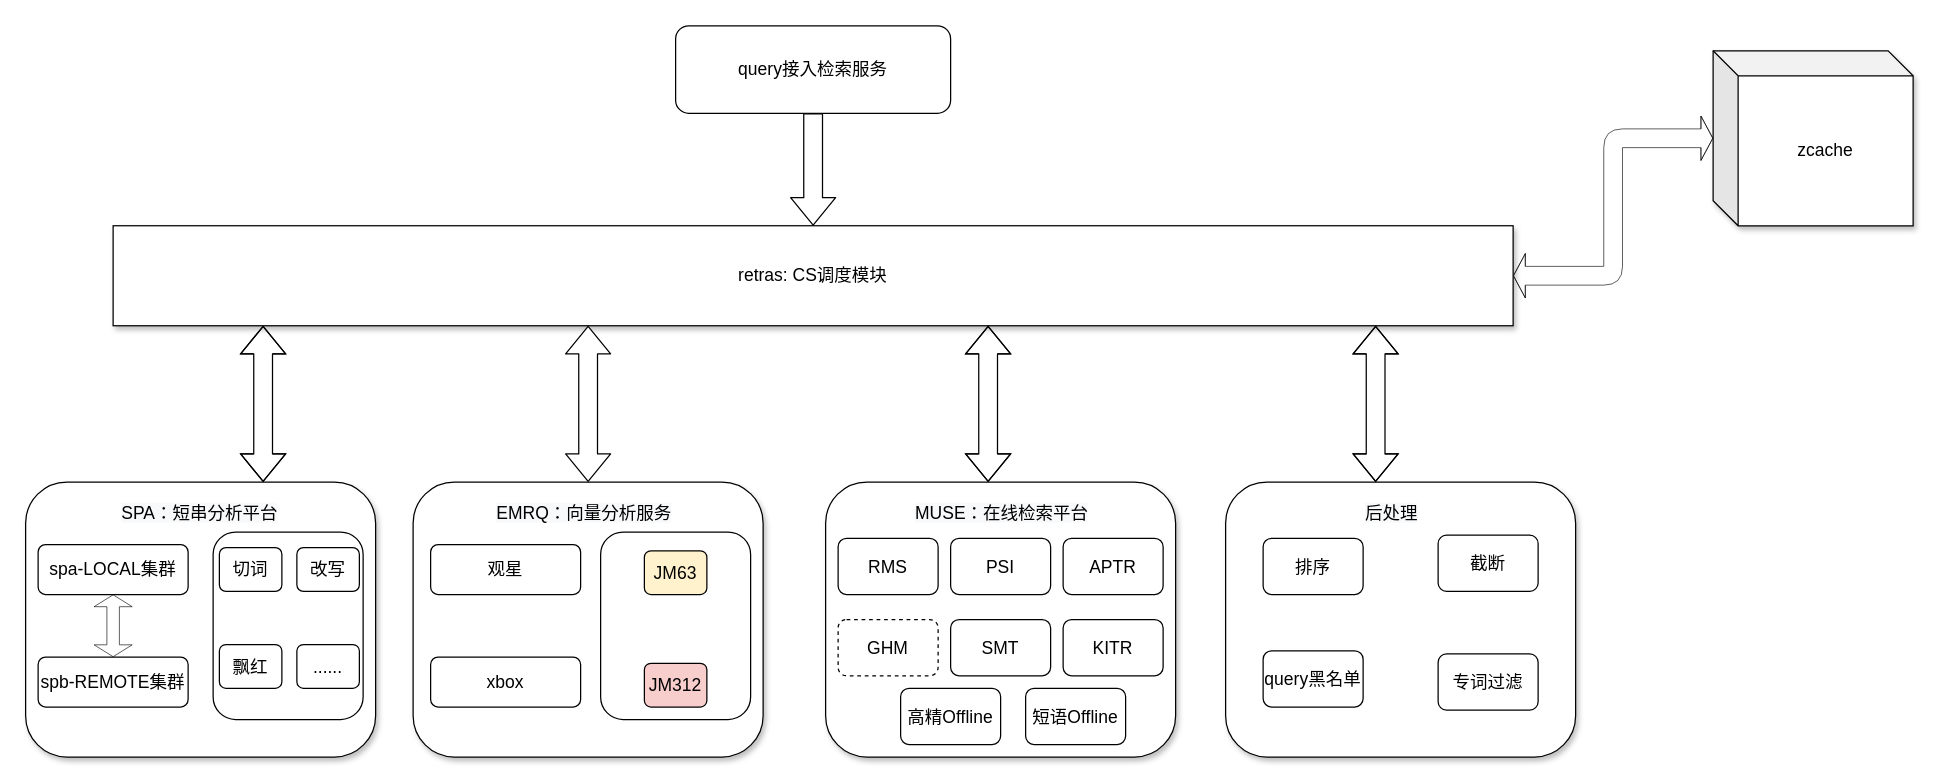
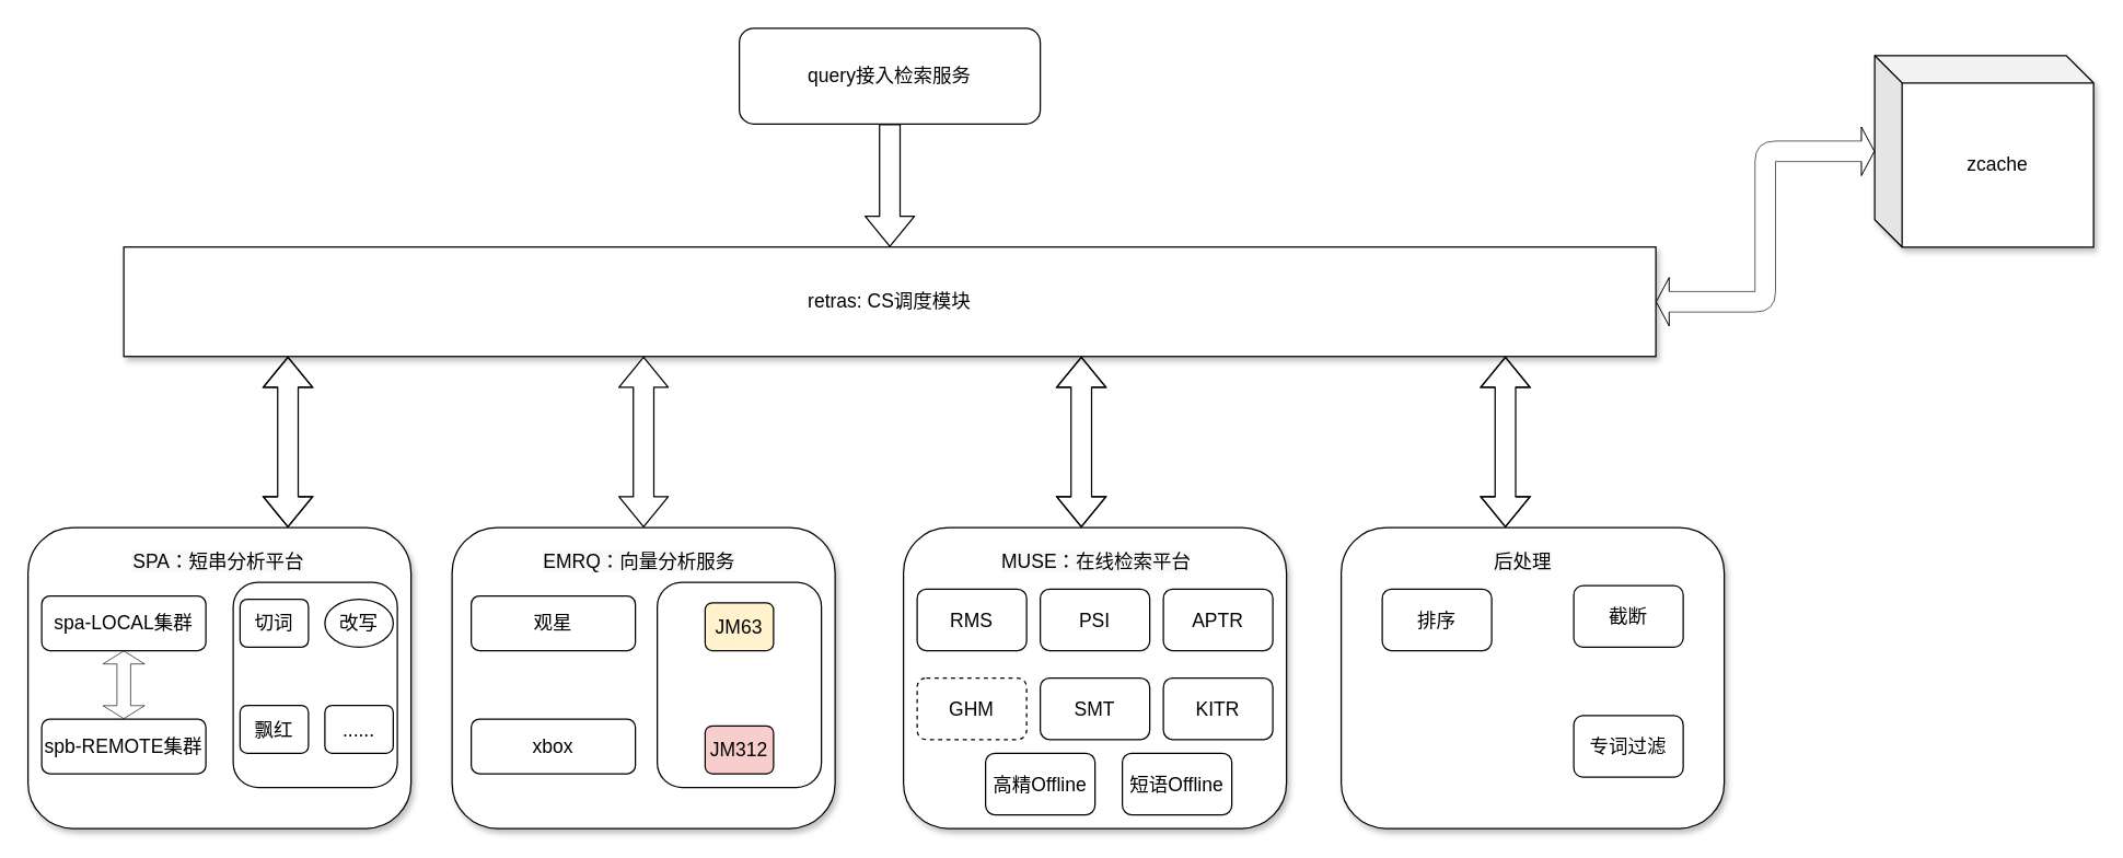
  <mxCell id="0" />
  <mxCell id="1" parent="0" />
  <mxCell id="2" style="edgeStyle=orthogonalEdgeStyle;shape=flexArrow;rounded=1;orthogonalLoop=1;jettySize=auto;html=1;fontSize=14;startArrow=block;endArrow=block;endFill=0;startSize=3;endSize=3;sourcePerimeterSpacing=0;strokeWidth=0.5;fillColor=#ffffff;width=15;" parent="1" source="6" target="18" edge="1"><mxGeometry relative="1" as="geometry"><mxPoint x="1340" y="185" as="targetPoint" /></mxGeometry></mxCell>
  <mxCell id="3" style="edgeStyle=orthogonalEdgeStyle;shape=flexArrow;rounded=1;orthogonalLoop=1;jettySize=auto;html=1;fontSize=14;startArrow=block;endArrow=block;endFill=0;startSize=7;endSize=7;sourcePerimeterSpacing=0;strokeWidth=1;targetPerimeterSpacing=0;fillColor=#ffffff;width=15;" parent="1" source="6" target="11" edge="1"><mxGeometry relative="1" as="geometry"><Array as="points"><mxPoint x="790" y="320" /><mxPoint x="790" y="320" /></Array></mxGeometry></mxCell>
  <mxCell id="4" style="edgeStyle=orthogonalEdgeStyle;shape=flexArrow;rounded=1;orthogonalLoop=1;jettySize=auto;html=1;fontSize=14;startArrow=block;endArrow=block;endFill=0;startSize=7;endSize=7;sourcePerimeterSpacing=0;strokeWidth=1;targetPerimeterSpacing=0;fillColor=#ffffff;width=15;" parent="1" source="6" target="13" edge="1"><mxGeometry relative="1" as="geometry"><Array as="points"><mxPoint x="1100" y="320" /><mxPoint x="1100" y="320" /></Array></mxGeometry></mxCell>
  <mxCell id="5" style="edgeStyle=orthogonalEdgeStyle;shape=flexArrow;rounded=1;orthogonalLoop=1;jettySize=auto;html=1;fontSize=14;startArrow=block;endArrow=block;endFill=0;startSize=7;endSize=7;sourcePerimeterSpacing=0;strokeWidth=1;targetPerimeterSpacing=0;fillColor=#ffffff;width=15;" parent="1" source="6" target="12" edge="1"><mxGeometry relative="1" as="geometry"><Array as="points"><mxPoint x="210" y="300" /><mxPoint x="210" y="300" /></Array></mxGeometry></mxCell>
  <mxCell id="6" value="retras: CS调度模块" style="rounded=0;whiteSpace=wrap;html=1;fontSize=14;shadow=1;sketch=0;glass=0;" parent="1" vertex="1"><mxGeometry x="90" y="180" width="1120" height="80" as="geometry" /></mxCell>
  <mxCell id="7" style="edgeStyle=orthogonalEdgeStyle;shape=flexArrow;rounded=1;orthogonalLoop=1;jettySize=auto;html=1;exitX=0.5;exitY=1;exitDx=0;exitDy=0;entryX=0.5;entryY=0;entryDx=0;entryDy=0;fontSize=14;endSize=7;startSize=7;targetPerimeterSpacing=0;strokeWidth=1;fillColor=#ffffff;width=15;" parent="1" source="8" target="6" edge="1"><mxGeometry relative="1" as="geometry" /></mxCell>
  <mxCell id="8" value="query接入检索服务" style="rounded=1;whiteSpace=wrap;html=1;fontSize=14;" parent="1" vertex="1"><mxGeometry x="540" y="20" width="220" height="70" as="geometry" /></mxCell>
  <mxCell id="9" style="edgeStyle=orthogonalEdgeStyle;shape=flexArrow;rounded=1;orthogonalLoop=1;jettySize=auto;html=1;fontSize=14;startArrow=block;endArrow=block;endFill=0;startSize=7;endSize=7;sourcePerimeterSpacing=0;strokeWidth=1;targetPerimeterSpacing=0;fillColor=#ffffff;width=15;" parent="1" source="10" target="6" edge="1"><mxGeometry relative="1" as="geometry"><Array as="points"><mxPoint x="470" y="230" /><mxPoint x="470" y="230" /></Array></mxGeometry></mxCell>
  <mxCell id="10" value="" style="rounded=1;whiteSpace=wrap;html=1;fontSize=14;shadow=1;glass=0;sketch=0;" parent="1" vertex="1"><mxGeometry x="330" y="385" width="280" height="220" as="geometry" /></mxCell>
  <mxCell id="11" value="" style="rounded=1;whiteSpace=wrap;html=1;fontSize=14;shadow=1;" parent="1" vertex="1"><mxGeometry x="660" y="385" width="280" height="220" as="geometry" /></mxCell>
  <mxCell id="12" value="" style="rounded=1;whiteSpace=wrap;html=1;fontSize=14;shadow=1;" parent="1" vertex="1"><mxGeometry x="20" y="385" width="280" height="220" as="geometry" /></mxCell>
  <mxCell id="13" value="" style="rounded=1;whiteSpace=wrap;html=1;fontSize=14;shadow=1;" parent="1" vertex="1"><mxGeometry x="980" y="385" width="280" height="220" as="geometry" /></mxCell>
  <mxCell id="14" style="edgeStyle=orthogonalEdgeStyle;shape=flexArrow;rounded=1;orthogonalLoop=1;jettySize=auto;html=1;fontSize=14;startArrow=block;endArrow=block;endFill=0;startSize=3;endSize=3;sourcePerimeterSpacing=0;strokeWidth=0.5;fillColor=#ffffff;" parent="1" source="15" target="16" edge="1"><mxGeometry relative="1" as="geometry" /></mxCell>
  <mxCell id="15" value="spa-LOCAL集群" style="rounded=1;whiteSpace=wrap;html=1;fontSize=14;" parent="1" vertex="1"><mxGeometry x="30" y="435" width="120" height="40" as="geometry" /></mxCell>
  <mxCell id="16" value="spb-REMOTE集群" style="rounded=1;whiteSpace=wrap;html=1;fontSize=14;" parent="1" vertex="1"><mxGeometry x="30" y="525" width="120" height="40" as="geometry" /></mxCell>
  <mxCell id="17" value="&lt;meta charset=&quot;utf-8&quot; style=&quot;font-size: 14px;&quot;&gt;&lt;span style=&quot;color: rgb(0, 0, 0); font-family: helvetica; font-size: 14px; font-style: normal; font-weight: 400; letter-spacing: normal; text-align: center; text-indent: 0px; text-transform: none; word-spacing: 0px; background-color: rgb(248, 249, 250); display: inline; float: none;&quot;&gt;SPA：短串分析平台&lt;/span&gt;" style="text;whiteSpace=wrap;html=1;fontSize=14;" parent="1" vertex="1"><mxGeometry x="95" y="395" width="130" height="30" as="geometry" /></mxCell>
  <mxCell id="18" value="zcache" style="shape=cube;whiteSpace=wrap;html=1;boundedLbl=1;backgroundOutline=1;darkOpacity=0.05;darkOpacity2=0.1;rounded=1;shadow=1;glass=0;sketch=0;fontSize=14;" parent="1" vertex="1"><mxGeometry x="1370" y="40" width="160" height="140" as="geometry" /></mxCell>
  <mxCell id="19" value="&lt;span style=&quot;color: rgb(0 , 0 , 0) ; font-family: &amp;#34;helvetica&amp;#34; ; font-size: 14px ; font-style: normal ; font-weight: 400 ; letter-spacing: normal ; text-align: center ; text-indent: 0px ; text-transform: none ; word-spacing: 0px ; background-color: rgb(248 , 249 , 250) ; display: inline ; float: none&quot;&gt;EMRQ：向量分析服务&lt;/span&gt;" style="text;whiteSpace=wrap;html=1;fontSize=14;" parent="1" vertex="1"><mxGeometry x="394.5" y="395" width="151" height="30" as="geometry" /></mxCell>
  <mxCell id="20" value="" style="rounded=1;whiteSpace=wrap;html=1;shadow=0;glass=0;sketch=0;fontSize=14;gradientColor=none;" parent="1" vertex="1"><mxGeometry x="170" y="425" width="120" height="150" as="geometry" /></mxCell>
  <mxCell id="21" value="切词" style="rounded=1;whiteSpace=wrap;html=1;shadow=0;glass=0;sketch=0;fontSize=14;" parent="1" vertex="1"><mxGeometry x="175" y="437.5" width="50" height="35" as="geometry" /></mxCell>
- <mxCell id="22" value="改写" style="rounded=1;whiteSpace=wrap;html=1;shadow=0;glass=0;sketch=0;fontSize=14;" parent="1" vertex="1"><mxGeometry x="237" y="437.5" width="50" height="35" as="geometry" /></mxCell>
+ <mxCell id="22" value="改写" style="ellipse;whiteSpace=wrap;html=1;shadow=0;glass=0;sketch=0;fontSize=14;" parent="1" vertex="1"><mxGeometry x="237" y="437.5" width="50" height="35" as="geometry" /></mxCell>
  <mxCell id="23" value="飘红" style="rounded=1;whiteSpace=wrap;html=1;shadow=0;glass=0;sketch=0;fontSize=14;" parent="1" vertex="1"><mxGeometry x="175" y="515" width="50" height="35" as="geometry" /></mxCell>
  <mxCell id="24" value="......" style="rounded=1;whiteSpace=wrap;html=1;shadow=0;glass=0;sketch=0;fontSize=14;" parent="1" vertex="1"><mxGeometry x="237" y="515" width="50" height="35" as="geometry" /></mxCell>
  <mxCell id="25" value="" style="rounded=1;whiteSpace=wrap;html=1;shadow=0;glass=0;sketch=0;fontSize=14;gradientColor=none;" parent="1" vertex="1"><mxGeometry x="480" y="425" width="120" height="150" as="geometry" /></mxCell>
  <mxCell id="26" value="&lt;span style=&quot;color: rgb(0, 0, 0); font-family: helvetica; font-size: 14px; font-style: normal; font-weight: 400; letter-spacing: normal; text-align: center; text-indent: 0px; text-transform: none; word-spacing: 0px; background-color: rgb(248, 249, 250); display: inline; float: none;&quot;&gt;MUSE：在线检索平台&lt;/span&gt;" style="text;whiteSpace=wrap;html=1;fontSize=14;" parent="1" vertex="1"><mxGeometry x="730" y="395" width="150" height="30" as="geometry" /></mxCell>
  <mxCell id="27" value="&lt;span style=&quot;color: rgb(0 , 0 , 0) ; font-family: &amp;#34;helvetica&amp;#34; ; font-size: 14px ; font-style: normal ; font-weight: 400 ; letter-spacing: normal ; text-align: center ; text-indent: 0px ; text-transform: none ; word-spacing: 0px ; background-color: rgb(248 , 249 , 250) ; display: inline ; float: none&quot;&gt;后处理&lt;/span&gt;" style="text;whiteSpace=wrap;html=1;fontSize=14;" parent="1" vertex="1"><mxGeometry x="1090" y="395" width="120" height="30" as="geometry" /></mxCell>
- <mxCell id="28" value="query黑名单" style="rounded=1;whiteSpace=wrap;html=1;shadow=0;glass=0;sketch=0;fontSize=14;" vertex="1" parent="1"><mxGeometry x="1010" y="520" width="80" height="45" as="geometry" /></mxCell>
  <mxCell id="29" value="专词过滤" style="rounded=1;whiteSpace=wrap;html=1;shadow=0;glass=0;sketch=0;fontSize=14;" vertex="1" parent="1"><mxGeometry x="1150" y="522.5" width="80" height="45" as="geometry" /></mxCell>
  <mxCell id="30" value="排序" style="rounded=1;whiteSpace=wrap;html=1;shadow=0;glass=0;sketch=0;fontSize=14;" vertex="1" parent="1"><mxGeometry x="1010" y="430" width="80" height="45" as="geometry" /></mxCell>
  <mxCell id="31" value="截断" style="rounded=1;whiteSpace=wrap;html=1;shadow=0;glass=0;sketch=0;fontSize=14;" vertex="1" parent="1"><mxGeometry x="1150" y="427.5" width="80" height="45" as="geometry" /></mxCell>
  <mxCell id="32" value="RMS" style="rounded=1;whiteSpace=wrap;html=1;shadow=0;glass=0;sketch=0;fontSize=14;" vertex="1" parent="1"><mxGeometry x="670" y="430" width="80" height="45" as="geometry" /></mxCell>
  <mxCell id="33" value="PSI" style="rounded=1;whiteSpace=wrap;html=1;shadow=0;glass=0;sketch=0;fontSize=14;" vertex="1" parent="1"><mxGeometry x="760" y="430" width="80" height="45" as="geometry" /></mxCell>
  <mxCell id="34" value="GHM" style="rounded=1;whiteSpace=wrap;html=1;shadow=0;glass=0;sketch=0;fontSize=14;dashed=1;" vertex="1" parent="1"><mxGeometry x="670" y="495" width="80" height="45" as="geometry" /></mxCell>
  <mxCell id="35" value="KITR" style="rounded=1;whiteSpace=wrap;html=1;shadow=0;glass=0;sketch=0;fontSize=14;" vertex="1" parent="1"><mxGeometry x="850" y="495" width="80" height="45" as="geometry" /></mxCell>
  <mxCell id="36" value="观星" style="rounded=1;whiteSpace=wrap;html=1;fontSize=14;" vertex="1" parent="1"><mxGeometry x="344" y="435" width="120" height="40" as="geometry" /></mxCell>
  <mxCell id="37" value="xbox" style="rounded=1;whiteSpace=wrap;html=1;fontSize=14;" vertex="1" parent="1"><mxGeometry x="344" y="525" width="120" height="40" as="geometry" /></mxCell>
  <mxCell id="38" value="JM63" style="rounded=1;whiteSpace=wrap;html=1;shadow=0;glass=0;sketch=0;fontSize=14;fillColor=#fff2cc;" vertex="1" parent="1"><mxGeometry x="515" y="440" width="50" height="35" as="geometry" /></mxCell>
  <mxCell id="39" value="JM312" style="rounded=1;whiteSpace=wrap;html=1;shadow=0;glass=0;sketch=0;fontSize=14;fillColor=#f8cecc;" vertex="1" parent="1"><mxGeometry x="515" y="530" width="50" height="35" as="geometry" /></mxCell>
  <mxCell id="40" value="APTR" style="rounded=1;whiteSpace=wrap;html=1;shadow=0;glass=0;sketch=0;fontSize=14;" vertex="1" parent="1"><mxGeometry x="850" y="430" width="80" height="45" as="geometry" /></mxCell>
  <mxCell id="41" value="SMT" style="rounded=1;whiteSpace=wrap;html=1;shadow=0;glass=0;sketch=0;fontSize=14;" vertex="1" parent="1"><mxGeometry x="760" y="495" width="80" height="45" as="geometry" /></mxCell>
  <mxCell id="42" value="高精Offline" style="rounded=1;whiteSpace=wrap;html=1;shadow=0;glass=0;sketch=0;fontSize=14;" vertex="1" parent="1"><mxGeometry x="720" y="550" width="80" height="45" as="geometry" /></mxCell>
  <mxCell id="43" value="短语Offline" style="rounded=1;whiteSpace=wrap;html=1;shadow=0;glass=0;sketch=0;fontSize=14;" vertex="1" parent="1"><mxGeometry x="820" y="550" width="80" height="45" as="geometry" /></mxCell>
